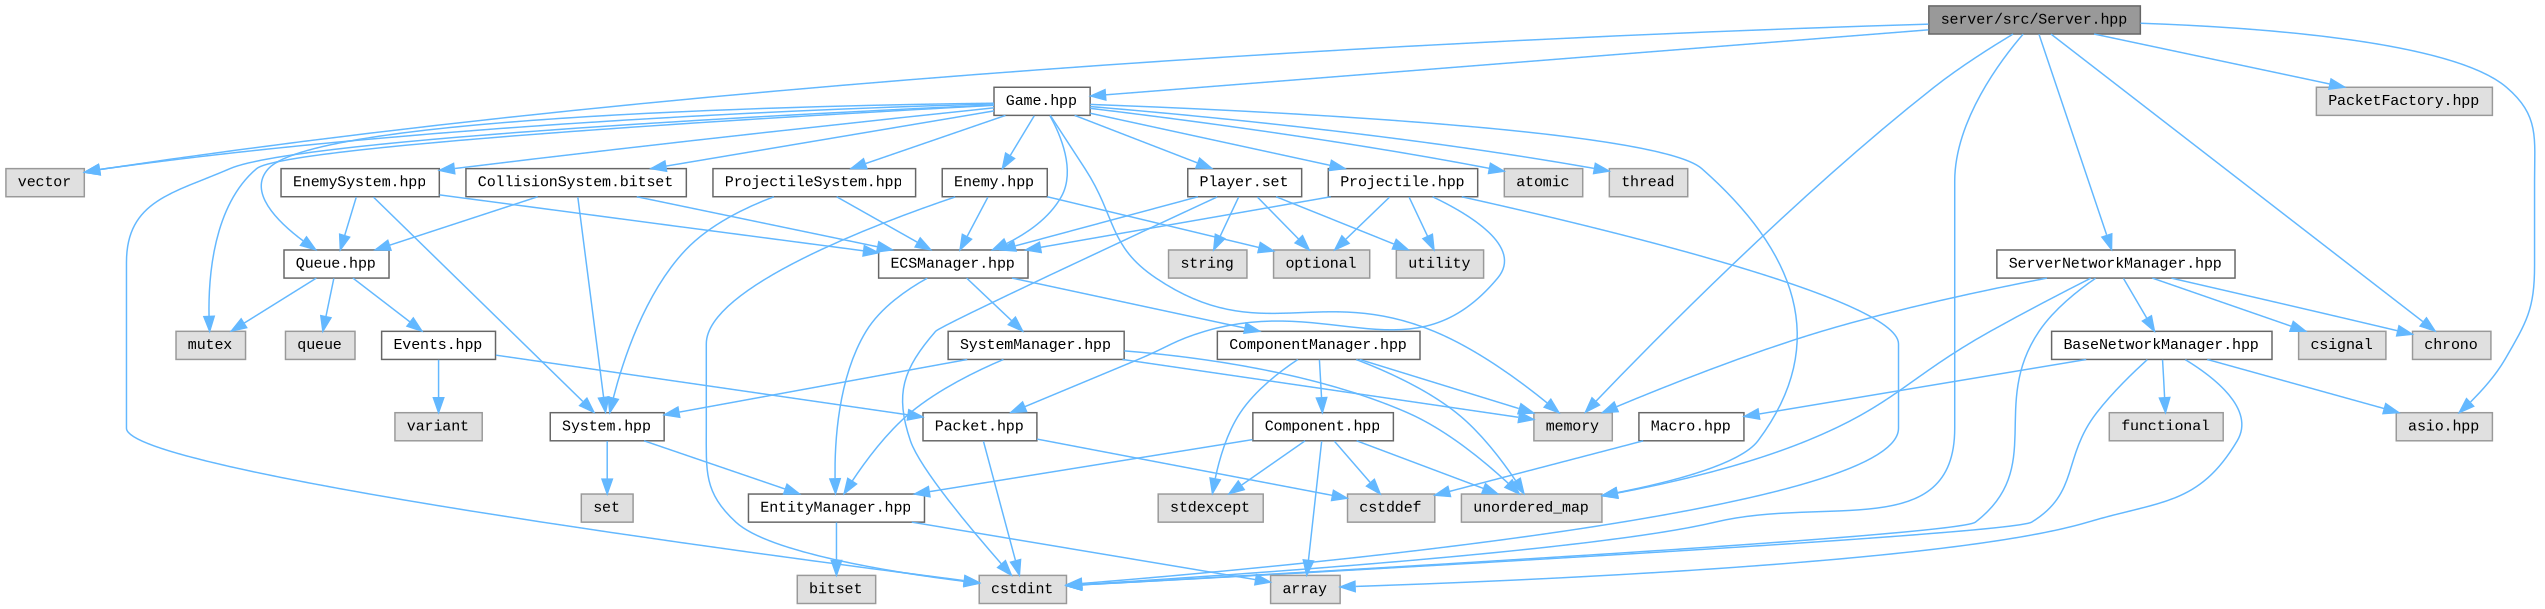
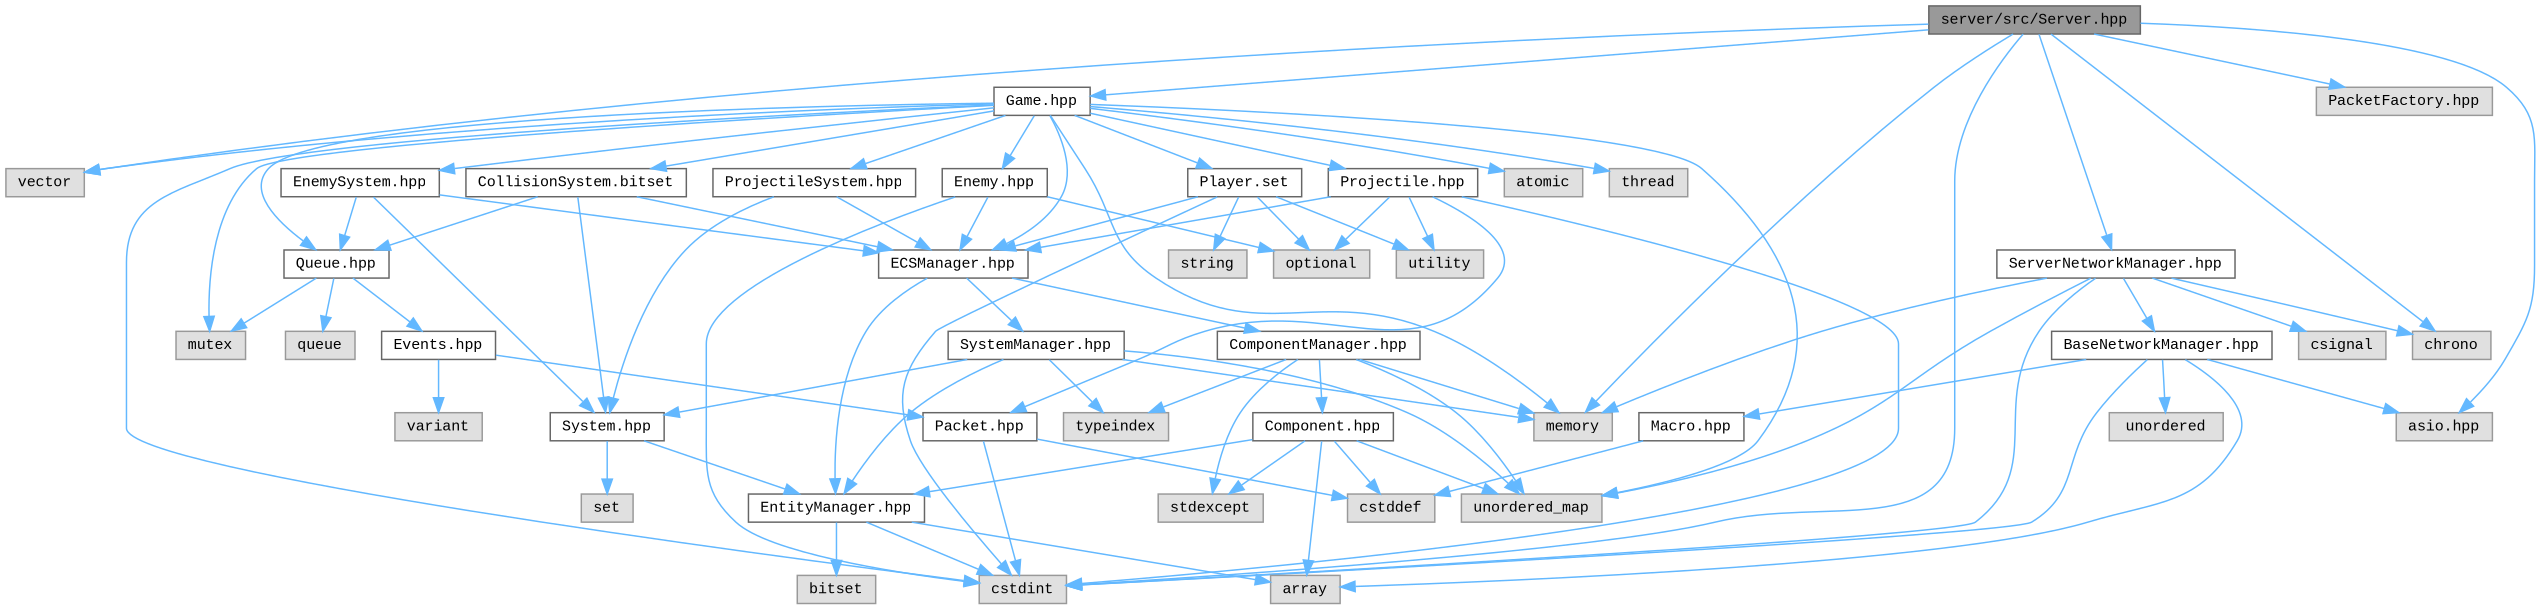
  digraph {
    fontname="Liberation Mono"
    node [color=grey60 fillcolor="#E0E0E0" fontname="Liberation Mono" fontsize=10 shape=box style=filled]
    edge [color=steelblue1 fontname="Liberation Mono" fontsize=10 labelfontname=Helvetica labelfontsize=10 style=solid]
    n1 [color=gray40 fillcolor=grey60 fontcolor=black height=0.2 label="server/src/Server.hpp" width=0.4]
    n2 [height=0.2 label="asio.hpp" width=0.4]
    n3 [height=0.2 label=chrono width=0.4]
    n4 [height=0.2 label=cstdint width=0.4]
    n5 [height=0.2 label=memory width=0.4]
    n6 [height=0.2 label=vector width=0.4]
    n7 [color=grey40 fillcolor=white height=0.2 label="Game.hpp" width=0.4]
    n8 [height=0.2 label="PacketFactory.hpp" width=0.4]
    n9 [color=grey40 fillcolor=white height=0.2 label="ServerNetworkManager.hpp" width=0.4]
    n10 [height=0.2 label=atomic width=0.4]
    n11 [height=0.2 label=mutex width=0.4]
    n12 [height=0.2 label=thread width=0.4]
    n13 [height=0.2 label=unordered_map width=0.4]
    n14 [color=grey40 fillcolor=white height=0.2 label="CollisionSystem.bitset" width=0.4]
    n15 [color=grey40 fillcolor=white height=0.2 label="ECSManager.hpp" width=0.4]
    n16 [color=grey40 fillcolor=white height=0.2 label="Queue.hpp" width=0.4]
    n17 [color=grey40 fillcolor=white height=0.2 label="Enemy.hpp" width=0.4]
    n18 [color=grey40 fillcolor=white height=0.2 label="EnemySystem.hpp" width=0.4]
    n19 [color=grey40 fillcolor=white height=0.2 label="Player.set" width=0.4]
    n20 [color=grey40 fillcolor=white height=0.2 label="Projectile.hpp" width=0.4]
    n21 [color=grey40 fillcolor=white height=0.2 label="ProjectileSystem.hpp" width=0.4]
    n22 [height=0.2 label=csignal width=0.4]
    n23 [color=grey40 fillcolor=white height=0.2 label="BaseNetworkManager.hpp" width=0.4]
    n24 [color=grey40 fillcolor=white height=0.2 label="System.hpp" width=0.4]
    n25 [color=grey40 fillcolor=white height=0.2 label="EntityManager.hpp" width=0.4]
    n26 [color=grey40 fillcolor=white height=0.2 label="ComponentManager.hpp" width=0.4]
    n27 [color=grey40 fillcolor=white height=0.2 label="SystemManager.hpp" width=0.4]
    n28 [height=0.2 label=queue width=0.4]
    n29 [color=grey40 fillcolor=white height=0.2 label="Events.hpp" width=0.4]
    n30 [height=0.2 label=optional width=0.4]
    n31 [height=0.2 label=string width=0.4]
    n32 [height=0.2 label=utility width=0.4]
    n33 [color=grey40 fillcolor=white height=0.2 label="Packet.hpp" width=0.4]
    n34 [height=0.2 label=set width=0.4]
    n35 [height=0.2 label=bitset width=0.4]
    n36 [height=0.2 label=array width=0.4]
    n37 [height=0.2 label=stdexcept width=0.4]
+   n38 [height=0.2 label=typeindex width=0.4]
    n39 [color=grey40 fillcolor=white height=0.2 label="Component.hpp" width=0.4]
    n40 [height=0.2 label=cstddef width=0.4]
    n41 [height=0.2 label=variant width=0.4]
-   n42 [height=0.2 label=functional width=0.4]
+   n42 [height=0.2 label=unordered width=0.4]
    n43 [color=grey40 fillcolor=white height=0.2 label="Macro.hpp" width=0.4]
    n1 -> n2
    n1 -> n3
    n1 -> n4
    n1 -> n5
    n1 -> n6
    n1 -> n7
    n1 -> n8
    n1 -> n9
    n7 -> n4
    n7 -> n5
    n7 -> n6
    n7 -> n10
    n7 -> n11
    n7 -> n12
    n7 -> n13
    n7 -> n14
    n7 -> n15
    n7 -> n16
    n7 -> n17
    n7 -> n18
    n7 -> n19
    n7 -> n20
    n7 -> n21
    n9 -> n3
    n9 -> n4
    n9 -> n5
    n9 -> n13
    n9 -> n22
    n9 -> n23
    n14 -> n15
    n14 -> n16
    n14 -> n24
    n15 -> n25
    n15 -> n26
    n15 -> n27
    n16 -> n11
    n16 -> n28
    n16 -> n29
    n17 -> n4
    n17 -> n15
    n17 -> n30
    n18 -> n15
    n18 -> n16
    n18 -> n24
    n19 -> n4
    n19 -> n15
    n19 -> n30
    n19 -> n31
    n19 -> n32
    n20 -> n4
    n20 -> n15
    n20 -> n30
    n20 -> n32
    n20 -> n33
    n21 -> n15
    n21 -> n24
    n23 -> n2
    n23 -> n4
    n23 -> n36
    n23 -> n42
    n23 -> n43
    n24 -> n25
    n24 -> n34
+   n25 -> n4
    n25 -> n35
    n25 -> n36
    n26 -> n5
    n26 -> n13
    n26 -> n37
+   n26 -> n38
    n26 -> n39
    n27 -> n5
    n27 -> n13
    n27 -> n24
    n27 -> n25
+   n27 -> n38
    n29 -> n33
    n29 -> n41
    n33 -> n4
    n33 -> n40
    n39 -> n13
    n39 -> n25
    n39 -> n36
    n39 -> n37
    n39 -> n40
    n43 -> n40
  }
